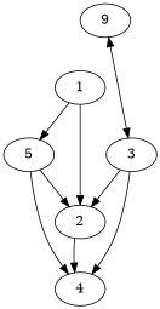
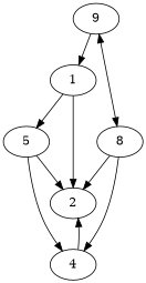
  digraph {
    n1 [label=9]
    1
-   3
+   3 [label=8]
    2
    5
    4
+   n1 -> 1
    n1 -> 3 [dir=both]
    1 -> 2
    1 -> 5
    3 -> 2
    3 -> 4
    5 -> 2
    5 -> 4
-   2 -> 4
+   4 -> 2
  }
